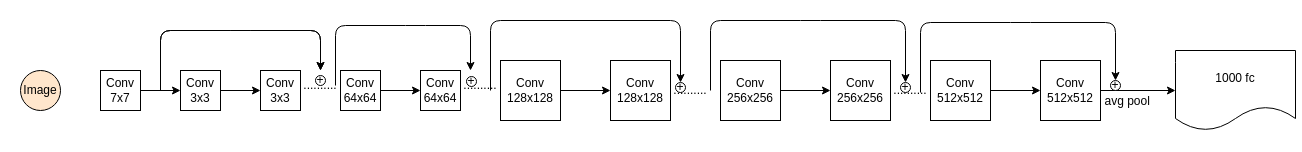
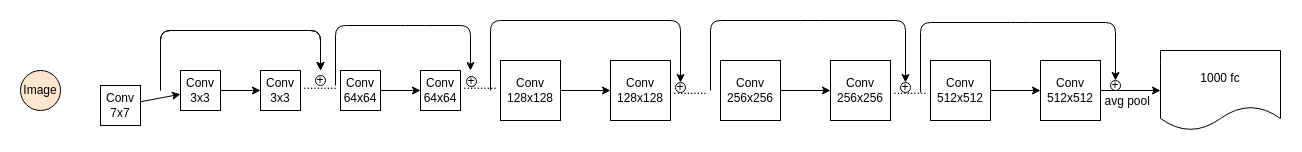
  <mxCell id="0" />
  <mxCell id="1" parent="0" />
  <mxCell id="2" value="Image" style="ellipse;whiteSpace=wrap;html=1;aspect=fixed;fillColor=#ffe6cc;" parent="1" vertex="1"><mxGeometry x="20" y="70" width="40" height="40" as="geometry" /></mxCell>
  <mxCell id="3" value="" style="edgeStyle=none;html=1;" parent="1" source="4" target="6" edge="1"><mxGeometry relative="1" as="geometry" /></mxCell>
- <mxCell id="4" value="Conv&lt;br&gt;7x7" style="whiteSpace=wrap;html=1;" parent="1" vertex="1"><mxGeometry x="100" y="70" width="40" height="40" as="geometry" /></mxCell>
+ <mxCell id="4" value="Conv&lt;br&gt;7x7" style="whiteSpace=wrap;html=1;" parent="1" vertex="1"><mxGeometry x="100" y="85" width="40" height="40" as="geometry" /></mxCell>
  <mxCell id="5" value="" style="edgeStyle=none;html=1;" parent="1" source="6" target="7" edge="1"><mxGeometry relative="1" as="geometry" /></mxCell>
  <mxCell id="6" value="Conv&lt;br&gt;3x3" style="whiteSpace=wrap;html=1;" parent="1" vertex="1"><mxGeometry x="180" y="70" width="40" height="40" as="geometry" /></mxCell>
  <mxCell id="7" value="Conv&lt;br&gt;3x3" style="whiteSpace=wrap;html=1;" parent="1" vertex="1"><mxGeometry x="260" y="70" width="40" height="40" as="geometry" /></mxCell>
  <mxCell id="8" value=".........." style="text;html=1;strokeColor=none;fillColor=none;align=center;verticalAlign=middle;whiteSpace=wrap;rounded=0;" parent="1" vertex="1"><mxGeometry x="290" y="70" width="60" height="30" as="geometry" /></mxCell>
  <mxCell id="9" value="" style="edgeStyle=none;html=1;" parent="1" source="10" target="11" edge="1"><mxGeometry relative="1" as="geometry" /></mxCell>
  <mxCell id="10" value="Conv&lt;br&gt;64x64" style="whiteSpace=wrap;html=1;" parent="1" vertex="1"><mxGeometry x="340" y="70" width="40" height="40" as="geometry" /></mxCell>
  <mxCell id="11" value="Conv&lt;br&gt;64x64" style="whiteSpace=wrap;html=1;" parent="1" vertex="1"><mxGeometry x="420" y="70" width="40" height="40" as="geometry" /></mxCell>
  <mxCell id="12" value=".........." style="text;html=1;strokeColor=none;fillColor=none;align=center;verticalAlign=middle;whiteSpace=wrap;rounded=0;" parent="1" vertex="1"><mxGeometry x="450" y="70" width="60" height="30" as="geometry" /></mxCell>
  <mxCell id="13" value="" style="edgeStyle=none;html=1;" parent="1" source="14" target="15" edge="1"><mxGeometry relative="1" as="geometry" /></mxCell>
  <mxCell id="14" value="Conv&lt;br&gt;128x128" style="whiteSpace=wrap;html=1;" parent="1" vertex="1"><mxGeometry x="500" y="60" width="60" height="60" as="geometry" /></mxCell>
  <mxCell id="15" value="Conv&lt;br&gt;128x128" style="whiteSpace=wrap;html=1;" parent="1" vertex="1"><mxGeometry x="610" y="60" width="60" height="60" as="geometry" /></mxCell>
  <mxCell id="16" value="" style="edgeStyle=none;html=1;" parent="1" source="17" target="18" edge="1"><mxGeometry relative="1" as="geometry" /></mxCell>
  <mxCell id="17" value="Conv&lt;br&gt;256x256" style="whiteSpace=wrap;html=1;" parent="1" vertex="1"><mxGeometry x="720" y="60" width="60" height="60" as="geometry" /></mxCell>
  <mxCell id="18" value="Conv&lt;br&gt;256x256" style="whiteSpace=wrap;html=1;" parent="1" vertex="1"><mxGeometry x="830" y="60" width="60" height="60" as="geometry" /></mxCell>
  <mxCell id="19" value=".........." style="text;html=1;strokeColor=none;fillColor=none;align=center;verticalAlign=middle;whiteSpace=wrap;rounded=0;" parent="1" vertex="1"><mxGeometry x="660" y="75" width="60" height="30" as="geometry" /></mxCell>
  <mxCell id="20" value=".........." style="text;html=1;strokeColor=none;fillColor=none;align=center;verticalAlign=middle;whiteSpace=wrap;rounded=0;" parent="1" vertex="1"><mxGeometry x="880" y="75" width="60" height="30" as="geometry" /></mxCell>
  <mxCell id="21" value="" style="edgeStyle=none;html=1;" parent="1" source="22" target="24" edge="1"><mxGeometry relative="1" as="geometry" /></mxCell>
  <mxCell id="22" value="Conv&lt;br&gt;512x512" style="whiteSpace=wrap;html=1;" parent="1" vertex="1"><mxGeometry x="930" y="60" width="60" height="60" as="geometry" /></mxCell>
  <mxCell id="23" value="" style="edgeStyle=none;html=1;" parent="1" source="24" target="25" edge="1"><mxGeometry relative="1" as="geometry" /></mxCell>
  <mxCell id="24" value="Conv&lt;br&gt;512x512" style="whiteSpace=wrap;html=1;" parent="1" vertex="1"><mxGeometry x="1040" y="60" width="60" height="60" as="geometry" /></mxCell>
- <mxCell id="25" value="1000 fc" style="shape=document;whiteSpace=wrap;html=1;boundedLbl=1;" parent="1" vertex="1"><mxGeometry x="1175" y="50" width="120" height="80" as="geometry" /></mxCell>
+ <mxCell id="25" value="1000 fc" style="shape=document;whiteSpace=wrap;html=1;boundedLbl=1;" parent="1" vertex="1"><mxGeometry x="1160" y="50" width="120" height="80" as="geometry" /></mxCell>
  <mxCell id="26" value="&amp;nbsp;avg pool" style="text;html=1;align=center;verticalAlign=middle;resizable=0;points=[];autosize=1;strokeColor=none;fillColor=none;" parent="1" vertex="1"><mxGeometry x="1090" y="86" width="70" height="30" as="geometry" /></mxCell>
  <mxCell id="27" value="" style="endArrow=classic;html=1;" parent="1" target="8" edge="1"><mxGeometry width="50" height="50" relative="1" as="geometry"><mxPoint x="160" y="90" as="sourcePoint" /><mxPoint x="240" y="90" as="targetPoint" /><Array as="points"><mxPoint x="160" y="30" /><mxPoint x="240" y="30" /><mxPoint x="320" y="30" /></Array></mxGeometry></mxCell>
  <mxCell id="28" value="" style="endArrow=classic;html=1;" parent="1" target="8" edge="1"><mxGeometry width="50" height="50" relative="1" as="geometry"><mxPoint x="160" y="90" as="sourcePoint" /><mxPoint x="240" y="90" as="targetPoint" /><Array as="points"><mxPoint x="160" y="30" /><mxPoint x="240" y="30" /><mxPoint x="320" y="30" /></Array></mxGeometry></mxCell>
  <mxCell id="29" value="+" style="ellipse;whiteSpace=wrap;html=1;" parent="1" vertex="1"><mxGeometry x="315" y="75" width="10" height="10" as="geometry" /></mxCell>
  <mxCell id="30" value="" style="endArrow=classic;html=1;" parent="1" edge="1"><mxGeometry width="50" height="50" relative="1" as="geometry"><mxPoint x="335" y="85" as="sourcePoint" /><mxPoint x="470" y="70" as="targetPoint" /><Array as="points"><mxPoint x="335" y="25" /><mxPoint x="415" y="25" /><mxPoint x="470" y="25" /></Array></mxGeometry></mxCell>
  <mxCell id="31" value="+" style="ellipse;whiteSpace=wrap;html=1;" parent="1" vertex="1"><mxGeometry x="466" y="76" width="10" height="10" as="geometry" /></mxCell>
  <mxCell id="32" value="" style="endArrow=classic;html=1;entryX=0.5;entryY=0;entryDx=0;entryDy=0;" parent="1" target="33" edge="1"><mxGeometry width="50" height="50" relative="1" as="geometry"><mxPoint x="490" y="90" as="sourcePoint" /><mxPoint x="625" y="44" as="targetPoint" /><Array as="points"><mxPoint x="490" y="20" /><mxPoint x="680" y="20" /></Array></mxGeometry></mxCell>
  <mxCell id="33" value="+" style="ellipse;whiteSpace=wrap;html=1;" parent="1" vertex="1"><mxGeometry x="675" y="82" width="10" height="10" as="geometry" /></mxCell>
  <mxCell id="34" value="+" style="ellipse;whiteSpace=wrap;html=1;" parent="1" vertex="1"><mxGeometry x="900" y="82" width="10" height="10" as="geometry" /></mxCell>
  <mxCell id="35" value="" style="endArrow=classic;html=1;entryX=0.5;entryY=0;entryDx=0;entryDy=0;" parent="1" target="34" edge="1"><mxGeometry width="50" height="50" relative="1" as="geometry"><mxPoint x="710" y="90" as="sourcePoint" /><mxPoint x="900" y="82" as="targetPoint" /><Array as="points"><mxPoint x="710" y="20" /><mxPoint x="810" y="20" /><mxPoint x="905" y="20" /></Array></mxGeometry></mxCell>
  <mxCell id="36" value="" style="endArrow=classic;html=1;entryX=0.5;entryY=0;entryDx=0;entryDy=0;" parent="1" target="37" edge="1"><mxGeometry width="50" height="50" relative="1" as="geometry"><mxPoint x="920" y="92" as="sourcePoint" /><mxPoint x="1115" y="84" as="targetPoint" /><Array as="points"><mxPoint x="920" y="22" /><mxPoint x="1020" y="22" /><mxPoint x="1115" y="22" /></Array></mxGeometry></mxCell>
  <mxCell id="37" value="+" style="ellipse;whiteSpace=wrap;html=1;" parent="1" vertex="1"><mxGeometry x="1110" y="80" width="10" height="10" as="geometry" /></mxCell>
